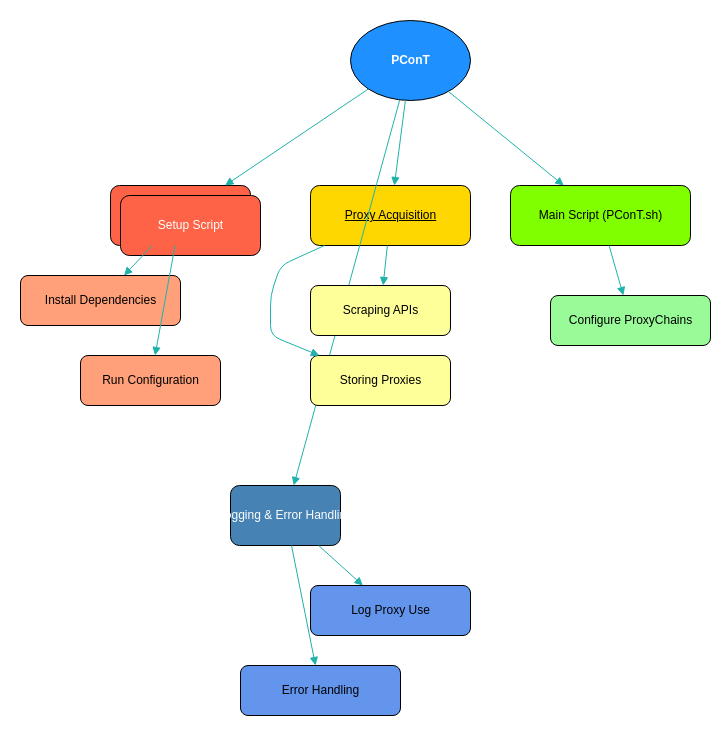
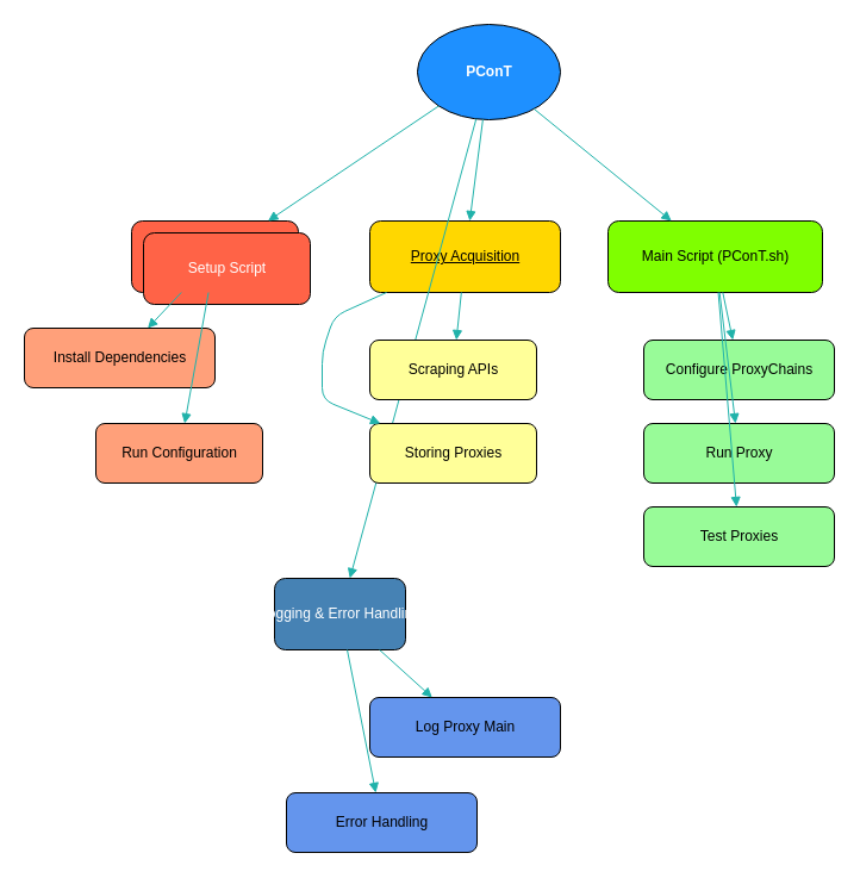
  <mxCell id="0" />
  <mxCell id="1" parent="0" />
  <mxCell id="2" value="PConT" style="ellipse;html=1;fillColor=#1E90FF;fontColor=#FFFFFF;fontStyle=1;" parent="1" vertex="1"><mxGeometry x="350" y="20" width="120" height="80" as="geometry" /></mxCell>
  <mxCell id="3" value="Setup Script" style="rounded=1;html=1;fillColor=#FF6347;fontColor=#FFFFFF;" parent="1" vertex="1"><mxGeometry x="110" y="185" width="140" height="60" as="geometry" /></mxCell>
  <mxCell id="4" value="Setup Script" style="rounded=1;html=1;fillColor=#FF6347;fontColor=#FFFFFF;" vertex="1" parent="1"><mxGeometry x="120" y="195" width="140" height="60" as="geometry" /></mxCell>
  <mxCell id="5" value="Proxy Acquisition" style="rounded=1;html=1;fillColor=#FFD700;fontColor=#000000;fontStyle=4" parent="1" vertex="1"><mxGeometry x="310" y="185" width="160" height="60" as="geometry" /></mxCell>
  <mxCell id="6" value="Main Script (PConT.sh)" style="rounded=1;html=1;fillColor=#7FFF00;fontColor=#000000;" parent="1" vertex="1"><mxGeometry x="510" y="185" width="180" height="60" as="geometry" /></mxCell>
  <mxCell id="7" value="Logging &amp; Error Handling" style="rounded=1;html=1;fillColor=#4682B4;fontColor=#FFFFFF;" parent="1" vertex="1"><mxGeometry x="230" y="485" width="110" height="60" as="geometry" /></mxCell>
  <mxCell id="8" style="endArrow=block;strokeColor=#20B2AA;" parent="1" source="2" target="3" edge="1"><mxGeometry relative="1" as="geometry" /></mxCell>
  <mxCell id="9" style="endArrow=block;strokeColor=#20B2AA;" parent="1" source="2" target="5" edge="1"><mxGeometry relative="1" as="geometry" /></mxCell>
  <mxCell id="10" style="endArrow=block;strokeColor=#20B2AA;" parent="1" source="2" target="6" edge="1"><mxGeometry relative="1" as="geometry" /></mxCell>
  <mxCell id="11" style="endArrow=block;strokeColor=#20B2AA;" parent="1" source="2" target="7" edge="1"><mxGeometry relative="1" as="geometry" /></mxCell>
  <mxCell id="12" value="Install Dependencies" style="rounded=1;html=1;fillColor=#FFA07A;fontColor=#000000;" parent="1" vertex="1"><mxGeometry x="20" y="275" width="160" height="50" as="geometry" /></mxCell>
  <mxCell id="13" value="Run Configuration" style="rounded=1;html=1;fillColor=#FFA07A;fontColor=#000000;" parent="1" vertex="1"><mxGeometry x="80" y="355" width="140" height="50" as="geometry" /></mxCell>
  <mxCell id="14" style="endArrow=block;strokeColor=#20B2AA;" parent="1" source="3" target="12" edge="1"><mxGeometry relative="1" as="geometry" /></mxCell>
  <mxCell id="15" style="endArrow=block;strokeColor=#20B2AA;" parent="1" source="3" target="13" edge="1"><mxGeometry relative="1" as="geometry" /></mxCell>
  <mxCell id="16" value="Scraping APIs" style="rounded=1;html=1;fillColor=#FFFF99;fontColor=#000000;" parent="1" vertex="1"><mxGeometry x="310" y="285" width="140" height="50" as="geometry" /></mxCell>
  <mxCell id="17" value="Storing Proxies" style="rounded=1;html=1;fillColor=#FFFF99;fontColor=#000000;" parent="1" vertex="1"><mxGeometry x="310" y="355" width="140" height="50" as="geometry" /></mxCell>
  <mxCell id="18" style="endArrow=block;strokeColor=#20B2AA;" parent="1" source="5" target="16" edge="1"><mxGeometry relative="1" as="geometry" /></mxCell>
  <mxCell id="19" style="endArrow=block;strokeColor=#20B2AA;" parent="1" source="5" target="17" edge="1"><mxGeometry relative="1" as="geometry"><Array as="points"><mxPoint x="280" y="265" /><mxPoint x="270" y="295" /><mxPoint x="270" y="335" /></Array></mxGeometry></mxCell>
- <mxCell id="20" value="Configure ProxyChains" style="rounded=1;html=1;fillColor=#98FB98;fontColor=#000000;" parent="1" vertex="1"><mxGeometry x="550" y="295" width="160" height="50" as="geometry" /></mxCell>
+ <mxCell id="20" value="Configure ProxyChains" style="rounded=1;html=1;fillColor=#98FB98;fontColor=#000000;" parent="1" vertex="1"><mxGeometry x="540" y="285" width="160" height="50" as="geometry" /></mxCell>
+ <mxCell id="21" value="Run Proxy" style="rounded=1;html=1;fillColor=#98FB98;fontColor=#000000;" parent="1" vertex="1"><mxGeometry x="540" y="355" width="160" height="50" as="geometry" /></mxCell>
+ <mxCell id="22" value="Test Proxies" style="rounded=1;html=1;fillColor=#98FB98;fontColor=#000000;" parent="1" vertex="1"><mxGeometry x="540" y="425" width="160" height="50" as="geometry" /></mxCell>
  <mxCell id="23" style="endArrow=block;strokeColor=#20B2AA;" parent="1" source="6" target="20" edge="1"><mxGeometry relative="1" as="geometry" /></mxCell>
- <mxCell id="26" value="Log Proxy Use" style="rounded=1;html=1;fillColor=#6495ED;fontColor=#000000;" parent="1" vertex="1"><mxGeometry x="310" y="585" width="160" height="50" as="geometry" /></mxCell>
+ <mxCell id="24" style="endArrow=block;strokeColor=#20B2AA;" parent="1" source="6" target="21" edge="1"><mxGeometry relative="1" as="geometry" /></mxCell>
+ <mxCell id="25" style="endArrow=block;strokeColor=#20B2AA;" parent="1" source="6" target="22" edge="1"><mxGeometry relative="1" as="geometry" /></mxCell>
+ <mxCell id="26" value="Log Proxy Main" style="rounded=1;html=1;fillColor=#6495ED;fontColor=#000000;" parent="1" vertex="1"><mxGeometry x="310" y="585" width="160" height="50" as="geometry" /></mxCell>
  <mxCell id="27" value="Error Handling" style="rounded=1;html=1;fillColor=#6495ED;fontColor=#000000;" parent="1" vertex="1"><mxGeometry x="240" y="665" width="160" height="50" as="geometry" /></mxCell>
  <mxCell id="28" style="endArrow=block;strokeColor=#20B2AA;" parent="1" source="7" target="26" edge="1"><mxGeometry relative="1" as="geometry" /></mxCell>
  <mxCell id="29" style="endArrow=block;strokeColor=#20B2AA;" parent="1" source="7" target="27" edge="1"><mxGeometry relative="1" as="geometry" /></mxCell>
